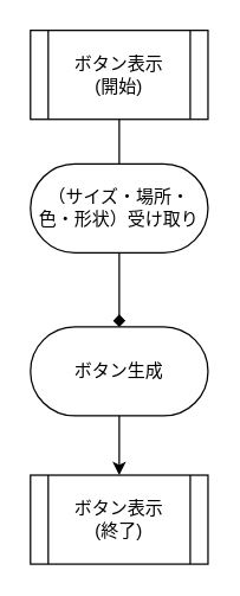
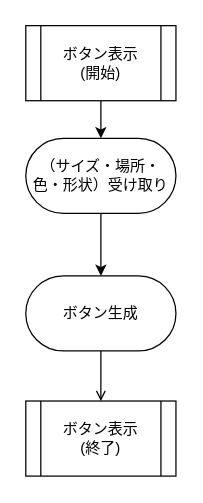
  <mxCell id="0" />
  <mxCell id="1" parent="0" />
- <mxCell id="2" style="edgeStyle=orthogonalEdgeStyle;rounded=0;orthogonalLoop=1;jettySize=auto;html=1;exitX=0.5;exitY=1;exitDx=0;exitDy=0;entryX=0.5;entryY=0;entryDx=0;entryDy=0;endArrow=none;" edge="1" parent="1" source="3" target="7"><mxGeometry relative="1" as="geometry" /></mxCell>
+ <mxCell id="2" style="edgeStyle=orthogonalEdgeStyle;rounded=0;orthogonalLoop=1;jettySize=auto;html=1;exitX=0.5;exitY=1;exitDx=0;exitDy=0;entryX=0.5;entryY=0;entryDx=0;entryDy=0;" edge="1" parent="1" source="3" target="7"><mxGeometry relative="1" as="geometry" /></mxCell>
  <mxCell id="3" value="ボタン表示&lt;br&gt;(開始)" style="shape=process;whiteSpace=wrap;html=1;backgroundOutline=1;" vertex="1" parent="1"><mxGeometry x="20" y="20" width="120" height="60" as="geometry" /></mxCell>
- <mxCell id="4" style="edgeStyle=orthogonalEdgeStyle;rounded=0;orthogonalLoop=1;jettySize=auto;html=1;exitX=0.5;exitY=1;exitDx=0;exitDy=0;entryX=0.5;entryY=0;entryDx=0;entryDy=0;" edge="1" parent="1" source="8" target="5"><mxGeometry relative="1" as="geometry"><mxPoint x="80" y="280" as="sourcePoint" /></mxGeometry></mxCell>
+ <mxCell id="4" style="edgeStyle=orthogonalEdgeStyle;rounded=0;orthogonalLoop=1;jettySize=auto;html=1;exitX=0.5;exitY=1;exitDx=0;exitDy=0;entryX=0.5;entryY=0;entryDx=0;entryDy=0;endArrow=open;" edge="1" parent="1" source="8" target="5"><mxGeometry relative="1" as="geometry"><mxPoint x="80" y="280" as="sourcePoint" /></mxGeometry></mxCell>
  <mxCell id="5" value="ボタン表示&lt;br&gt;(終了)" style="shape=process;whiteSpace=wrap;html=1;backgroundOutline=1;" vertex="1" parent="1"><mxGeometry x="20" y="320" width="120" height="60" as="geometry" /></mxCell>
- <mxCell id="6" style="edgeStyle=orthogonalEdgeStyle;rounded=0;orthogonalLoop=1;jettySize=auto;html=1;exitX=0.5;exitY=1;exitDx=0;exitDy=0;entryX=0.5;entryY=0;entryDx=0;entryDy=0;endArrow=diamond;" edge="1" parent="1" source="7" target="8"><mxGeometry relative="1" as="geometry"><mxPoint x="80" y="220" as="targetPoint" /></mxGeometry></mxCell>
+ <mxCell id="6" style="edgeStyle=orthogonalEdgeStyle;rounded=0;orthogonalLoop=1;jettySize=auto;html=1;exitX=0.5;exitY=1;exitDx=0;exitDy=0;entryX=0.5;entryY=0;entryDx=0;entryDy=0;" edge="1" parent="1" source="7" target="8"><mxGeometry relative="1" as="geometry"><mxPoint x="80" y="220" as="targetPoint" /></mxGeometry></mxCell>
  <mxCell id="7" value="（サイズ・場所・色・形状）受け取り" style="rounded=1;whiteSpace=wrap;html=1;arcSize=50;" vertex="1" parent="1"><mxGeometry x="20" y="110" width="120" height="60" as="geometry" /></mxCell>
  <mxCell id="8" value="ボタン生成" style="rounded=1;whiteSpace=wrap;html=1;arcSize=50;" vertex="1" parent="1"><mxGeometry x="20" y="220" width="120" height="60" as="geometry" /></mxCell>
